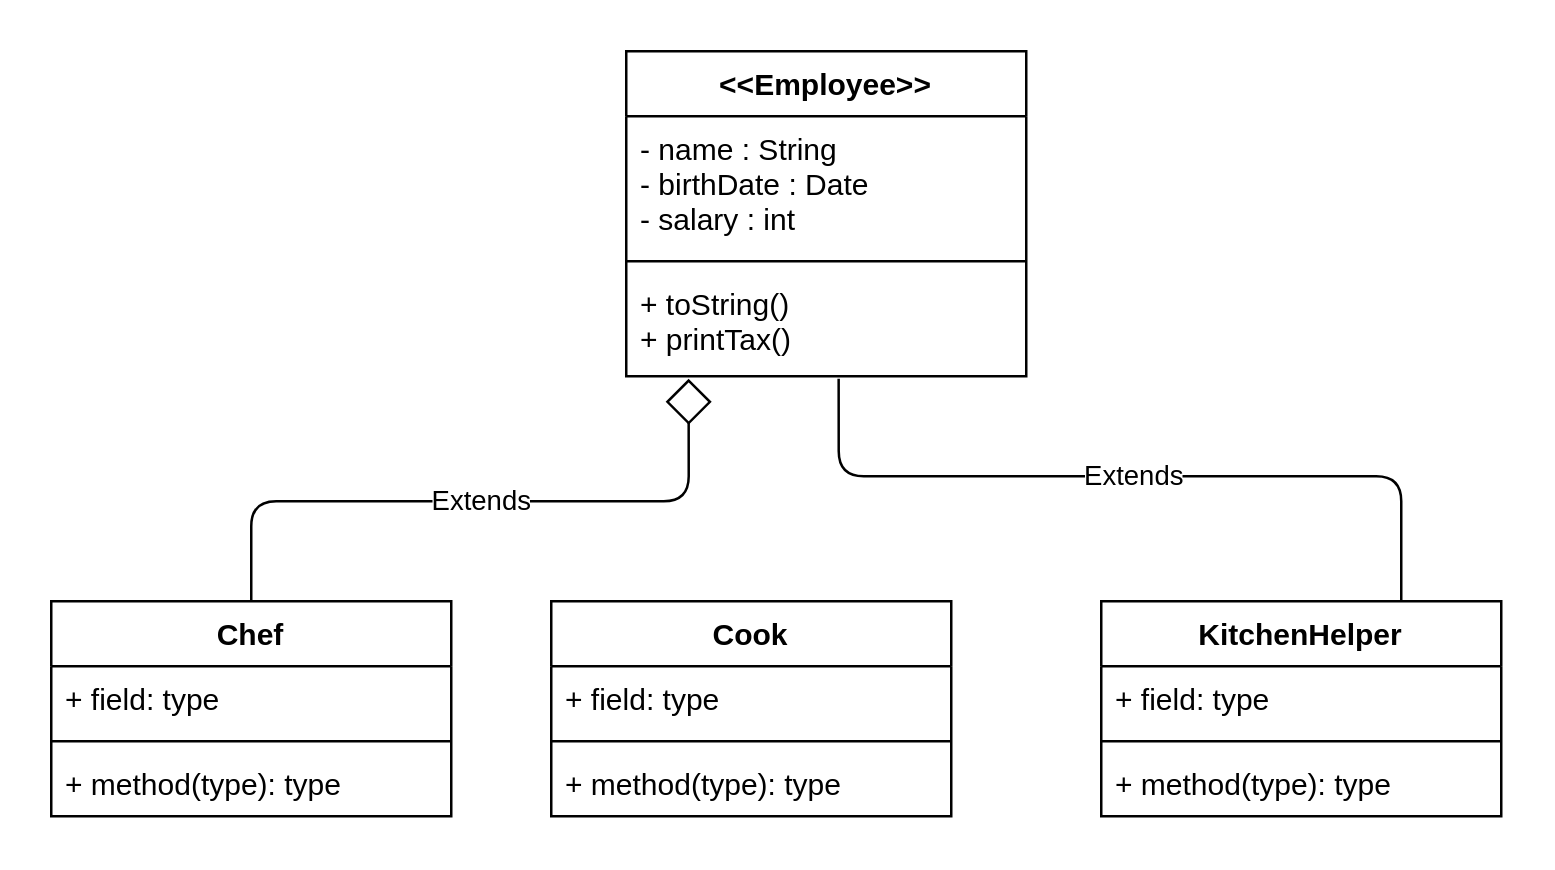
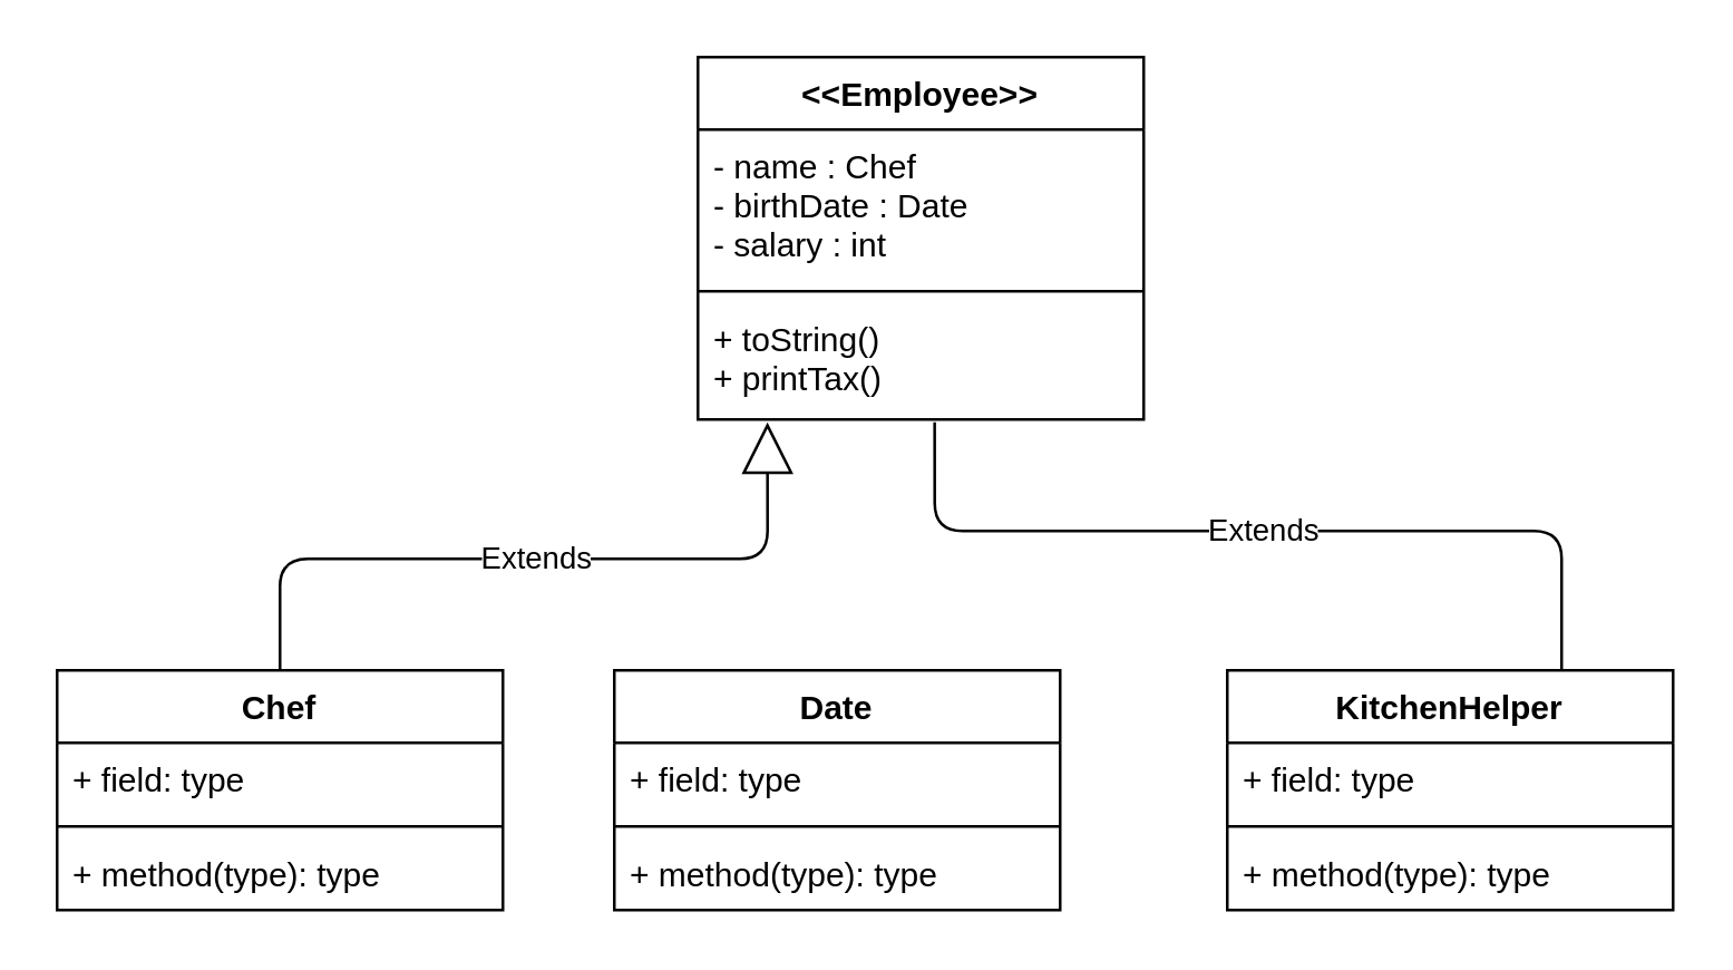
  <mxCell id="0" />
  <mxCell id="1" parent="0" />
  <mxCell id="2" value="&lt;&lt;Employee&gt;&gt;" style="swimlane;fontStyle=1;align=center;verticalAlign=top;childLayout=stackLayout;horizontal=1;startSize=26;horizontalStack=0;resizeParent=1;resizeParentMax=0;resizeLast=0;collapsible=1;marginBottom=0;" vertex="1" parent="1"><mxGeometry x="250" y="20" width="160" height="130" as="geometry" /></mxCell>
- <mxCell id="3" value="- name : String&#10;- birthDate : Date&#10;- salary : int&#10;&#10;" style="text;strokeColor=none;fillColor=none;align=left;verticalAlign=top;spacingLeft=4;spacingRight=4;overflow=hidden;rotatable=0;points=[[0,0.5],[1,0.5]];portConstraint=eastwest;" vertex="1" parent="2"><mxGeometry y="26" width="160" height="54" as="geometry" /></mxCell>
+ <mxCell id="3" value="- name : Chef&#10;- birthDate : Date&#10;- salary : int&#10;&#10;" style="text;strokeColor=none;fillColor=none;align=left;verticalAlign=top;spacingLeft=4;spacingRight=4;overflow=hidden;rotatable=0;points=[[0,0.5],[1,0.5]];portConstraint=eastwest;" vertex="1" parent="2"><mxGeometry y="26" width="160" height="54" as="geometry" /></mxCell>
  <mxCell id="4" value="" style="line;strokeWidth=1;fillColor=none;align=left;verticalAlign=middle;spacingTop=-1;spacingLeft=3;spacingRight=3;rotatable=0;labelPosition=right;points=[];portConstraint=eastwest;" vertex="1" parent="2"><mxGeometry y="80" width="160" height="8" as="geometry" /></mxCell>
  <mxCell id="5" value="+ toString()&#10;+ printTax()" style="text;strokeColor=none;fillColor=none;align=left;verticalAlign=top;spacingLeft=4;spacingRight=4;overflow=hidden;rotatable=0;points=[[0,0.5],[1,0.5]];portConstraint=eastwest;" vertex="1" parent="2"><mxGeometry y="88" width="160" height="42" as="geometry" /></mxCell>
  <mxCell id="6" value="Chef" style="swimlane;fontStyle=1;align=center;verticalAlign=top;childLayout=stackLayout;horizontal=1;startSize=26;horizontalStack=0;resizeParent=1;resizeParentMax=0;resizeLast=0;collapsible=1;marginBottom=0;" vertex="1" parent="1"><mxGeometry x="20" y="240" width="160" height="86" as="geometry" /></mxCell>
  <mxCell id="7" value="+ field: type" style="text;strokeColor=none;fillColor=none;align=left;verticalAlign=top;spacingLeft=4;spacingRight=4;overflow=hidden;rotatable=0;points=[[0,0.5],[1,0.5]];portConstraint=eastwest;" vertex="1" parent="6"><mxGeometry y="26" width="160" height="26" as="geometry" /></mxCell>
  <mxCell id="8" value="" style="line;strokeWidth=1;fillColor=none;align=left;verticalAlign=middle;spacingTop=-1;spacingLeft=3;spacingRight=3;rotatable=0;labelPosition=right;points=[];portConstraint=eastwest;" vertex="1" parent="6"><mxGeometry y="52" width="160" height="8" as="geometry" /></mxCell>
  <mxCell id="9" value="+ method(type): type" style="text;strokeColor=none;fillColor=none;align=left;verticalAlign=top;spacingLeft=4;spacingRight=4;overflow=hidden;rotatable=0;points=[[0,0.5],[1,0.5]];portConstraint=eastwest;" vertex="1" parent="6"><mxGeometry y="60" width="160" height="26" as="geometry" /></mxCell>
- <mxCell id="10" value="Cook" style="swimlane;fontStyle=1;align=center;verticalAlign=top;childLayout=stackLayout;horizontal=1;startSize=26;horizontalStack=0;resizeParent=1;resizeParentMax=0;resizeLast=0;collapsible=1;marginBottom=0;" vertex="1" parent="1"><mxGeometry x="220" y="240" width="160" height="86" as="geometry" /></mxCell>
+ <mxCell id="10" value="Date" style="swimlane;fontStyle=1;align=center;verticalAlign=top;childLayout=stackLayout;horizontal=1;startSize=26;horizontalStack=0;resizeParent=1;resizeParentMax=0;resizeLast=0;collapsible=1;marginBottom=0;" vertex="1" parent="1"><mxGeometry x="220" y="240" width="160" height="86" as="geometry" /></mxCell>
  <mxCell id="11" value="+ field: type" style="text;strokeColor=none;fillColor=none;align=left;verticalAlign=top;spacingLeft=4;spacingRight=4;overflow=hidden;rotatable=0;points=[[0,0.5],[1,0.5]];portConstraint=eastwest;" vertex="1" parent="10"><mxGeometry y="26" width="160" height="26" as="geometry" /></mxCell>
  <mxCell id="12" value="" style="line;strokeWidth=1;fillColor=none;align=left;verticalAlign=middle;spacingTop=-1;spacingLeft=3;spacingRight=3;rotatable=0;labelPosition=right;points=[];portConstraint=eastwest;" vertex="1" parent="10"><mxGeometry y="52" width="160" height="8" as="geometry" /></mxCell>
  <mxCell id="13" value="+ method(type): type" style="text;strokeColor=none;fillColor=none;align=left;verticalAlign=top;spacingLeft=4;spacingRight=4;overflow=hidden;rotatable=0;points=[[0,0.5],[1,0.5]];portConstraint=eastwest;" vertex="1" parent="10"><mxGeometry y="60" width="160" height="26" as="geometry" /></mxCell>
  <mxCell id="14" value="KitchenHelper" style="swimlane;fontStyle=1;align=center;verticalAlign=top;childLayout=stackLayout;horizontal=1;startSize=26;horizontalStack=0;resizeParent=1;resizeParentMax=0;resizeLast=0;collapsible=1;marginBottom=0;" vertex="1" parent="1"><mxGeometry x="440" y="240" width="160" height="86" as="geometry" /></mxCell>
  <mxCell id="15" value="+ field: type" style="text;strokeColor=none;fillColor=none;align=left;verticalAlign=top;spacingLeft=4;spacingRight=4;overflow=hidden;rotatable=0;points=[[0,0.5],[1,0.5]];portConstraint=eastwest;" vertex="1" parent="14"><mxGeometry y="26" width="160" height="26" as="geometry" /></mxCell>
  <mxCell id="16" value="" style="line;strokeWidth=1;fillColor=none;align=left;verticalAlign=middle;spacingTop=-1;spacingLeft=3;spacingRight=3;rotatable=0;labelPosition=right;points=[];portConstraint=eastwest;" vertex="1" parent="14"><mxGeometry y="52" width="160" height="8" as="geometry" /></mxCell>
  <mxCell id="17" value="+ method(type): type" style="text;strokeColor=none;fillColor=none;align=left;verticalAlign=top;spacingLeft=4;spacingRight=4;overflow=hidden;rotatable=0;points=[[0,0.5],[1,0.5]];portConstraint=eastwest;" vertex="1" parent="14"><mxGeometry y="60" width="160" height="26" as="geometry" /></mxCell>
  <mxCell id="18" value="Extends" style="endArrow=none;endSize=16;endFill=0;html=1;entryX=0.531;entryY=1.024;entryDx=0;entryDy=0;entryPerimeter=0;exitX=0.75;exitY=0;exitDx=0;exitDy=0;" edge="1" parent="1" source="14" target="5"><mxGeometry width="160" relative="1" as="geometry"><mxPoint x="310" y="370" as="sourcePoint" /><mxPoint x="470" y="370" as="targetPoint" /><Array as="points"><mxPoint x="560" y="190" /><mxPoint x="335" y="190" /></Array></mxGeometry></mxCell>
- <mxCell id="19" value="Extends" style="endArrow=diamond;endSize=16;endFill=0;html=1;exitX=0.5;exitY=0;exitDx=0;exitDy=0;entryX=0.156;entryY=1.024;entryDx=0;entryDy=0;entryPerimeter=0;" edge="1" parent="1" source="6" target="5"><mxGeometry width="160" relative="1" as="geometry"><mxPoint x="310" y="370" as="sourcePoint" /><mxPoint x="470" y="370" as="targetPoint" /><Array as="points"><mxPoint x="100" y="200" /><mxPoint x="275" y="200" /></Array></mxGeometry></mxCell>
+ <mxCell id="19" value="Extends" style="endArrow=block;endSize=16;endFill=0;html=1;exitX=0.5;exitY=0;exitDx=0;exitDy=0;entryX=0.156;entryY=1.024;entryDx=0;entryDy=0;entryPerimeter=0;" edge="1" parent="1" source="6" target="5"><mxGeometry width="160" relative="1" as="geometry"><mxPoint x="310" y="370" as="sourcePoint" /><mxPoint x="470" y="370" as="targetPoint" /><Array as="points"><mxPoint x="100" y="200" /><mxPoint x="275" y="200" /></Array></mxGeometry></mxCell>
